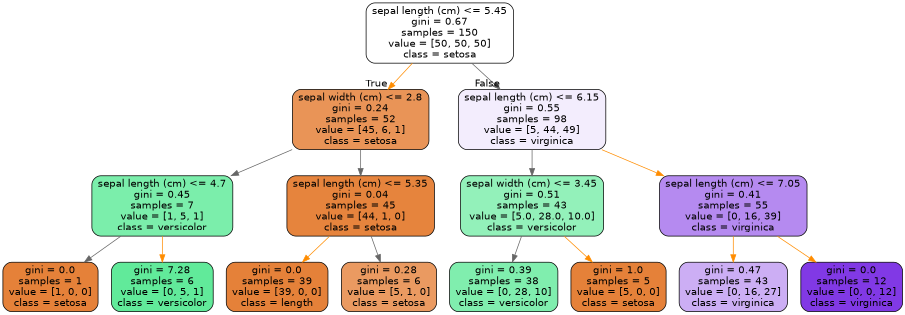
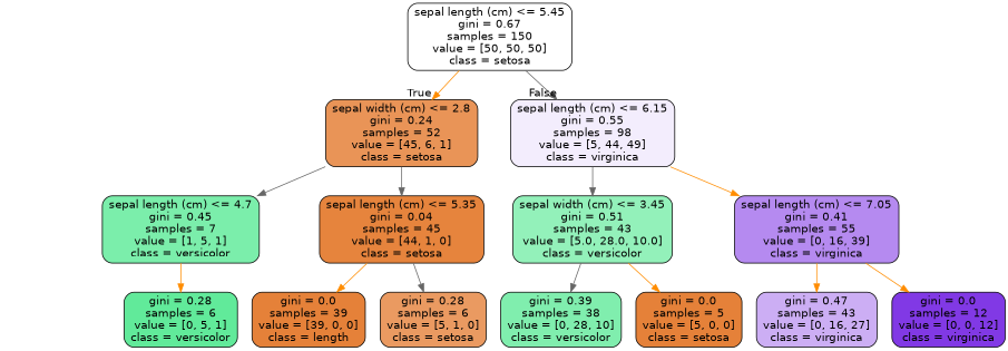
  digraph {
    node [color=black fillcolor="#e58139" fontname=helvetica shape=box style="filled, rounded"]
    edge [color=darkorange fontname=helvetica]
    n1 [fillcolor="#ffffff" label="sepal length (cm) <= 5.45\ngini = 0.67\nsamples = 150\nvalue = [50, 50, 50]\nclass = setosa"]
    n2 [fillcolor="#e99457" label="sepal width (cm) <= 2.8\ngini = 0.24\nsamples = 52\nvalue = [45, 6, 1]\nclass = setosa"]
    n3 [fillcolor="#f3edfd" label="sepal length (cm) <= 6.15\ngini = 0.55\nsamples = 98\nvalue = [5, 44, 49]\nclass = virginica"]
    n4 [fillcolor="#7beeab" label="sepal length (cm) <= 4.7\ngini = 0.45\nsamples = 7\nvalue = [1, 5, 1]\nclass = versicolor"]
    n5 [fillcolor="#e6843d" label="sepal length (cm) <= 5.35\ngini = 0.04\nsamples = 45\nvalue = [44, 1, 0]\nclass = setosa"]
    n6 [fillcolor="#93f1ba" label="sepal width (cm) <= 3.45\ngini = 0.51\nsamples = 43\nvalue = [5.0, 28.0, 10.0]\nclass = versicolor"]
    n7 [fillcolor="#b58af0" label="sepal length (cm) <= 7.05\ngini = 0.41\nsamples = 55\nvalue = [0, 16, 39]\nclass = virginica"]
-   n8 [label="gini = 0.0\nsamples = 1\nvalue = [1, 0, 0]\nclass = setosa"]
-   n9 [fillcolor="#61ea9a" label="gini = 7.28\nsamples = 6\nvalue = [0, 5, 1]\nclass = versicolor"]
+   n9 [fillcolor="#61ea9a" label="gini = 0.28\nsamples = 6\nvalue = [0, 5, 1]\nclass = versicolor"]
    n10 [label="gini = 0.0\nsamples = 39\nvalue = [39, 0, 0]\nclass = length"]
    n11 [fillcolor="#ea9a61" label="gini = 0.28\nsamples = 6\nvalue = [5, 1, 0]\nclass = setosa"]
    n12 [fillcolor="#80eeae" label="gini = 0.39\nsamples = 38\nvalue = [0, 28, 10]\nclass = versicolor"]
-   n13 [label="gini = 1.0\nsamples = 5\nvalue = [5, 0, 0]\nclass = setosa"]
+   n13 [label="gini = 0.0\nsamples = 5\nvalue = [5, 0, 0]\nclass = setosa"]
    n14 [fillcolor="#ccaef4" label="gini = 0.47\nsamples = 43\nvalue = [0, 16, 27]\nclass = virginica"]
    n15 [fillcolor="#8139e5" label="gini = 0.0\nsamples = 12\nvalue = [0, 0, 12]\nclass = virginica"]
    n1 -> n2 [headlabel=True labelangle=45 labeldistance=2.5]
    n1 -> n3 [color=gray40 headlabel=False labelangle=-45 labeldistance=2.5]
    n2 -> n4 [color=gray40]
    n2 -> n5 [color=gray40]
    n3 -> n6 [color=gray40]
    n3 -> n7
-   n4 -> n8 [color=gray40]
    n4 -> n9
    n5 -> n10
    n5 -> n11 [color=gray40]
    n6 -> n12 [color=gray40]
    n6 -> n13
    n7 -> n14
    n7 -> n15
  }
